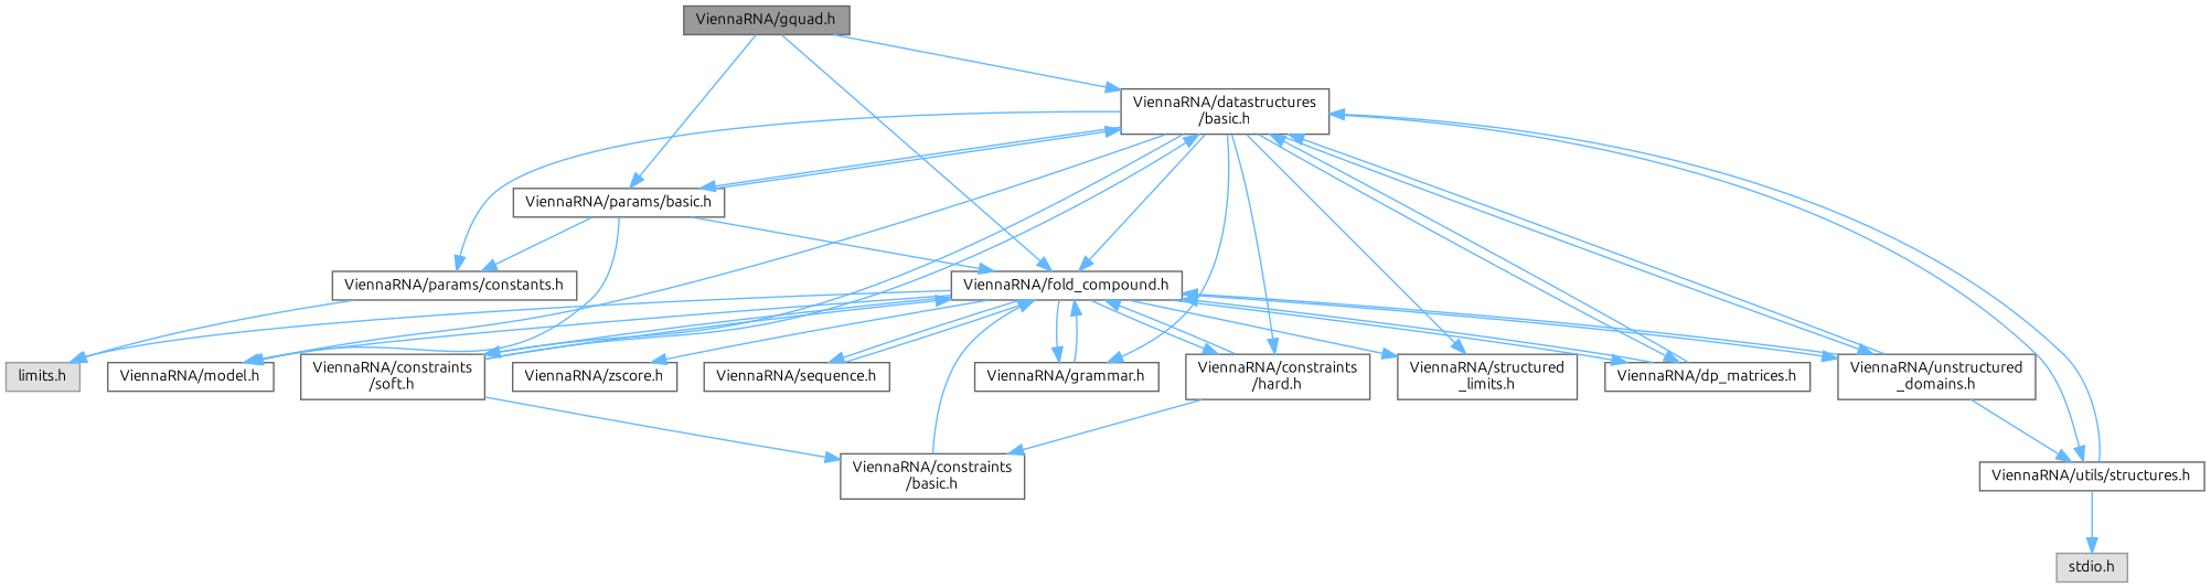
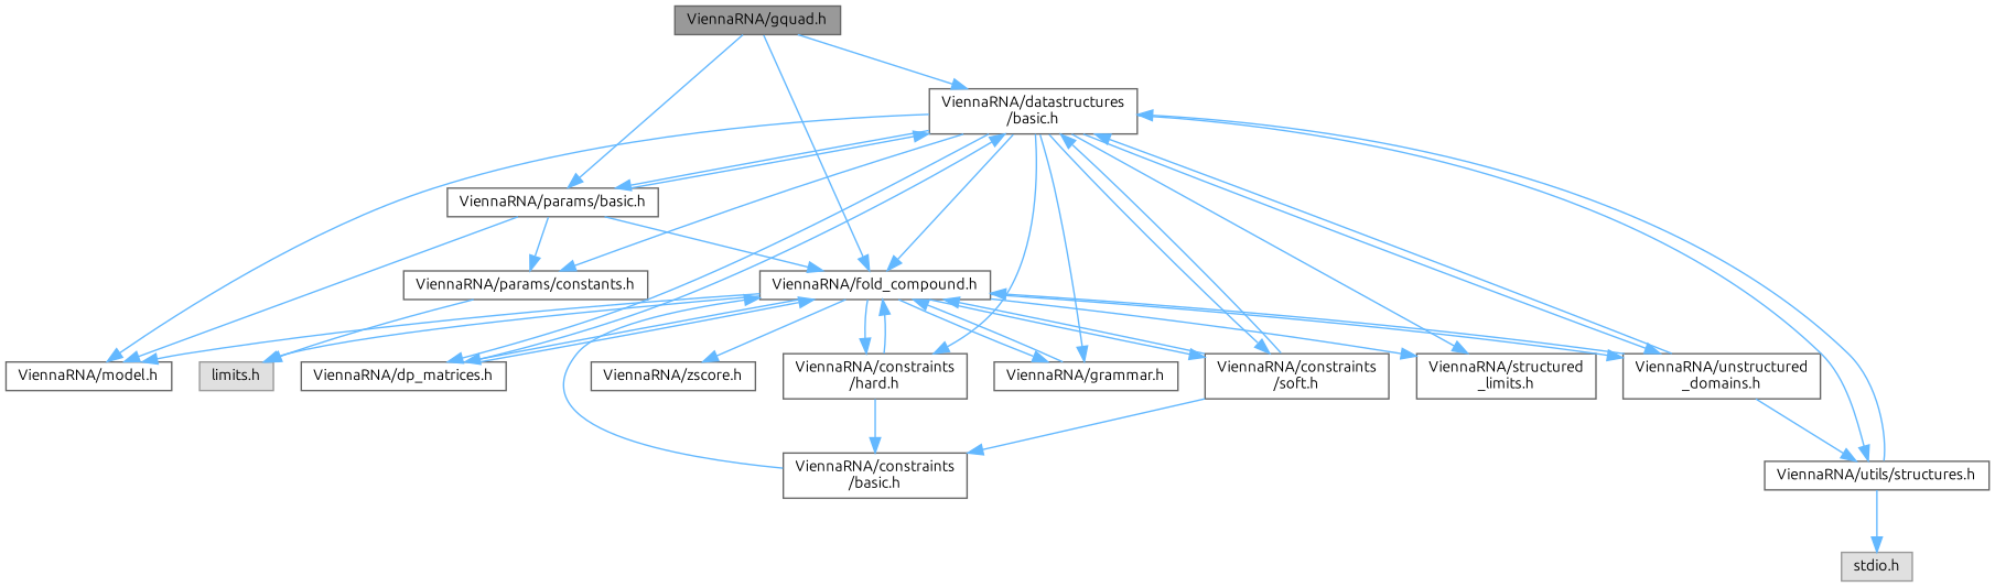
  digraph {
    fontname=Ubuntu
    node [color=grey40 fillcolor=white fontname=Ubuntu fontsize=10 shape=box style=filled]
    edge [color=steelblue1 fontname=Ubuntu fontsize=10 labelfontname=Helvetica labelfontsize=10 style=solid]
    n1 [color=gray40 fillcolor=grey60 fontcolor=black height=0.2 label="ViennaRNA/gquad.h" width=0.4]
    n2 [height=0.2 label="ViennaRNA/datastructures\l/basic.h" width=0.4]
    n3 [height=0.2 label="ViennaRNA/fold_compound.h" width=0.4]
    n4 [height=0.2 label="ViennaRNA/params/basic.h" width=0.4]
    n5 [height=0.2 label="ViennaRNA/params/constants.h" width=0.4]
    n6 [height=0.2 label="ViennaRNA/model.h" width=0.4]
    n7 [height=0.2 label="ViennaRNA/dp_matrices.h" width=0.4]
    n8 [height=0.2 label="ViennaRNA/constraints\l/hard.h" width=0.4]
    n9 [height=0.2 label="ViennaRNA/constraints\l/soft.h" width=0.4]
    n10 [height=0.2 label="ViennaRNA/grammar.h" width=0.4]
    n11 [height=0.2 label="ViennaRNA/structured\l_limits.h" width=0.4]
    n12 [height=0.2 label="ViennaRNA/unstructured\l_domains.h" width=0.4]
    n13 [height=0.2 label="ViennaRNA/utils/structures.h" width=0.4]
    n14 [color=grey60 fillcolor="#E0E0E0" height=0.2 label="limits.h" width=0.4]
-   n15 [height=0.2 label="ViennaRNA/sequence.h" width=0.4]
    n16 [height=0.2 label="ViennaRNA/zscore.h" width=0.4]
    n17 [height=0.2 label="ViennaRNA/constraints\l/basic.h" width=0.4]
    n18 [color=grey60 fillcolor="#E0E0E0" height=0.2 label="stdio.h" width=0.4]
    n1 -> n2
    n1 -> n3
    n1 -> n4
    n2 -> n3
    n2 -> n4
    n2 -> n5
    n2 -> n6
    n2 -> n7
    n2 -> n8
    n2 -> n9
    n2 -> n10
    n2 -> n11
    n2 -> n12
    n2 -> n13
    n3 -> n6
    n3 -> n7
    n3 -> n8
    n3 -> n9
    n3 -> n10
    n3 -> n11
    n3 -> n12
    n3 -> n14
-   n3 -> n15
    n3 -> n16
    n4 -> n2
    n4 -> n3
    n4 -> n5
    n4 -> n6
    n5 -> n14
    n7 -> n2
    n7 -> n3
    n8 -> n3
    n8 -> n17
    n9 -> n2
    n9 -> n3
    n9 -> n17
    n10 -> n3
    n12 -> n2
    n12 -> n3
    n12 -> n13
    n13 -> n2
    n13 -> n18
-   n15 -> n3
    n17 -> n3
  }
